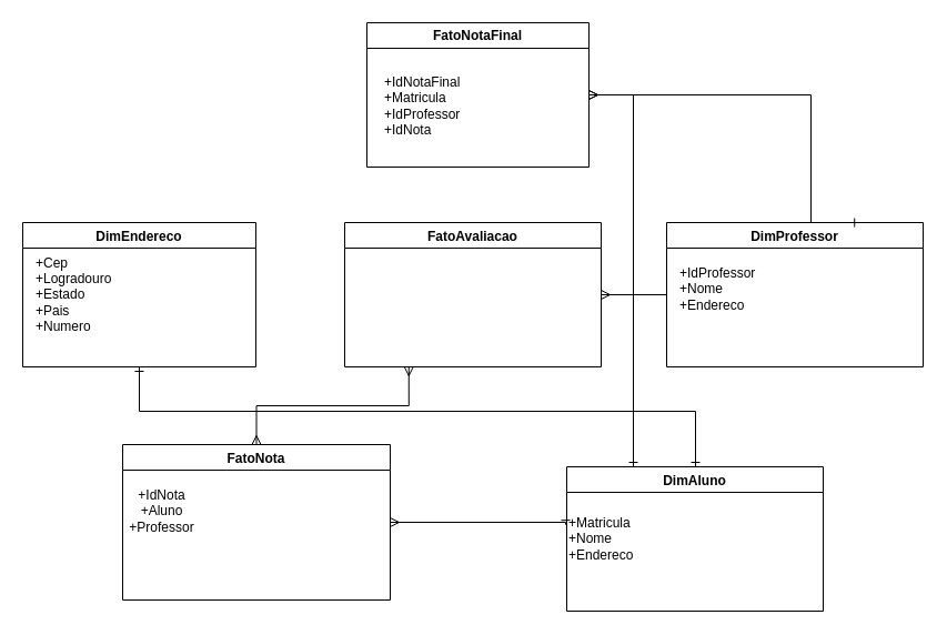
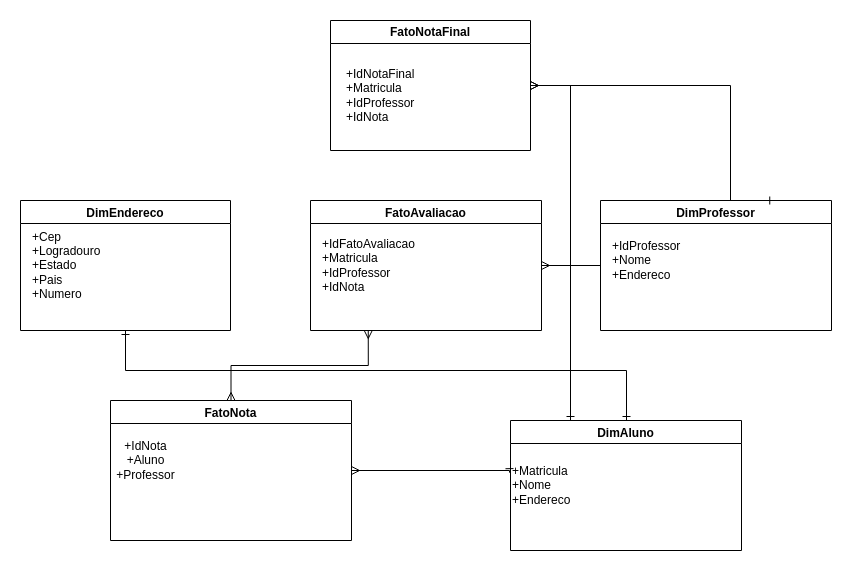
  <mxCell id="0" />
  <mxCell id="1" parent="0" />
  <mxCell id="2" style="edgeStyle=orthogonalEdgeStyle;rounded=0;orthogonalLoop=1;jettySize=auto;html=1;exitX=1;exitY=0.5;exitDx=0;exitDy=0;entryX=0;entryY=0.5;entryDx=0;entryDy=0;endArrow=baseDash;endFill=0;startArrow=ERmany;startFill=0;" edge="1" parent="1" source="4" target="12"><mxGeometry relative="1" as="geometry" /></mxCell>
  <mxCell id="3" style="edgeStyle=orthogonalEdgeStyle;rounded=0;orthogonalLoop=1;jettySize=auto;html=1;exitX=0.25;exitY=1;exitDx=0;exitDy=0;entryX=0.5;entryY=0;entryDx=0;entryDy=0;startArrow=ERmany;startFill=0;endArrow=ERmany;endFill=0;" edge="1" parent="1" source="4" target="10"><mxGeometry relative="1" as="geometry" /></mxCell>
  <mxCell id="4" value="FatoAvaliacao" style="swimlane;" vertex="1" parent="1"><mxGeometry x="310" y="200" width="231" height="130" as="geometry" /></mxCell>
+ <mxCell id="5" value="+IdFatoAvaliacao&lt;br style=&quot;border-color: var(--border-color);&quot;&gt;&lt;span style=&quot;&quot;&gt;+Matricula&lt;/span&gt;&lt;br style=&quot;border-color: var(--border-color);&quot;&gt;&lt;span style=&quot;&quot;&gt;+IdProfessor&lt;/span&gt;&lt;br style=&quot;border-color: var(--border-color);&quot;&gt;&lt;span style=&quot;&quot;&gt;+IdNota&lt;/span&gt;" style="text;html=1;align=left;verticalAlign=middle;resizable=0;points=[];autosize=1;strokeColor=none;fillColor=none;" vertex="1" parent="4"><mxGeometry x="10" y="30" width="120" height="70" as="geometry" /></mxCell>
  <mxCell id="6" value="" style="edgeStyle=orthogonalEdgeStyle;rounded=0;orthogonalLoop=1;jettySize=auto;html=1;startArrow=ERone;startFill=0;endArrow=ERone;endFill=0;" edge="1" parent="1" source="7" target="14"><mxGeometry relative="1" as="geometry"><Array as="points"><mxPoint x="125" y="370" /><mxPoint x="626" y="370" /></Array></mxGeometry></mxCell>
  <mxCell id="7" value="DimEndereco" style="swimlane;" vertex="1" parent="1"><mxGeometry x="20" y="200" width="210" height="130" as="geometry" /></mxCell>
  <mxCell id="8" value="+Cep&lt;br&gt;+Logradouro&lt;br&gt;+Estado&lt;br&gt;+Pais&lt;br&gt;+Numero" style="text;html=1;align=left;verticalAlign=middle;resizable=0;points=[];autosize=1;strokeColor=none;fillColor=none;" vertex="1" parent="7"><mxGeometry x="10" y="20" width="90" height="90" as="geometry" /></mxCell>
  <mxCell id="9" style="edgeStyle=orthogonalEdgeStyle;rounded=0;orthogonalLoop=1;jettySize=auto;html=1;exitX=1;exitY=0.5;exitDx=0;exitDy=0;entryX=-0.012;entryY=0.286;entryDx=0;entryDy=0;entryPerimeter=0;startArrow=ERmany;startFill=0;endArrow=ERone;endFill=0;" edge="1" parent="1" source="10" target="15"><mxGeometry relative="1" as="geometry"><Array as="points"><mxPoint x="509" y="470" /></Array></mxGeometry></mxCell>
  <mxCell id="10" value="FatoNota" style="swimlane;" vertex="1" parent="1"><mxGeometry x="110" y="400" width="241" height="140" as="geometry" /></mxCell>
  <mxCell id="11" value="+IdNota&lt;br&gt;+Aluno&lt;br&gt;+Professor" style="text;html=1;align=center;verticalAlign=middle;resizable=0;points=[];autosize=1;strokeColor=none;fillColor=none;" vertex="1" parent="10"><mxGeometry x="-5" y="30" width="80" height="60" as="geometry" /></mxCell>
  <mxCell id="12" value="DimProfessor" style="swimlane;" vertex="1" parent="1"><mxGeometry x="600" y="200" width="231" height="130" as="geometry" /></mxCell>
  <mxCell id="13" value="+IdProfessor&lt;br&gt;+Nome&lt;br&gt;+Endereco" style="text;html=1;align=left;verticalAlign=middle;resizable=0;points=[];autosize=1;strokeColor=none;fillColor=none;" vertex="1" parent="12"><mxGeometry x="10" y="30" width="90" height="60" as="geometry" /></mxCell>
  <mxCell id="14" value="DimAluno" style="swimlane;startSize=23;" vertex="1" parent="1"><mxGeometry x="510" y="420" width="231" height="130" as="geometry" /></mxCell>
  <mxCell id="15" value="+Matricula&lt;br&gt;+Nome&lt;br&gt;+Endereco&lt;br&gt;" style="text;html=1;align=left;verticalAlign=middle;resizable=0;points=[];autosize=1;strokeColor=none;fillColor=none;" vertex="1" parent="14"><mxGeometry y="35" width="80" height="60" as="geometry" /></mxCell>
  <mxCell id="16" style="edgeStyle=orthogonalEdgeStyle;rounded=0;orthogonalLoop=1;jettySize=auto;html=1;entryX=0.75;entryY=0;entryDx=0;entryDy=0;startArrow=ERmany;startFill=0;endArrow=ERone;endFill=0;" edge="1" parent="1" source="18" target="12"><mxGeometry relative="1" as="geometry"><Array as="points"><mxPoint x="730" y="85" /><mxPoint x="730" y="200" /></Array></mxGeometry></mxCell>
  <mxCell id="17" style="edgeStyle=orthogonalEdgeStyle;rounded=0;orthogonalLoop=1;jettySize=auto;html=1;exitX=1;exitY=0.5;exitDx=0;exitDy=0;startArrow=ERmany;startFill=0;endArrow=ERone;endFill=0;" edge="1" parent="1" source="18"><mxGeometry relative="1" as="geometry"><mxPoint x="570" y="420" as="targetPoint" /><Array as="points"><mxPoint x="570" y="85" /></Array></mxGeometry></mxCell>
  <mxCell id="18" value="FatoNotaFinal" style="swimlane;whiteSpace=wrap;html=1;" vertex="1" parent="1"><mxGeometry x="330" y="20" width="200" height="130" as="geometry" /></mxCell>
  <mxCell id="19" value="+IdNotaFinal&lt;br&gt;+Matricula&lt;br&gt;+IdProfessor&lt;br&gt;+IdNota" style="text;html=1;align=left;verticalAlign=middle;resizable=0;points=[];autosize=1;strokeColor=none;fillColor=none;" vertex="1" parent="18"><mxGeometry x="14" y="40" width="90" height="70" as="geometry" /></mxCell>
